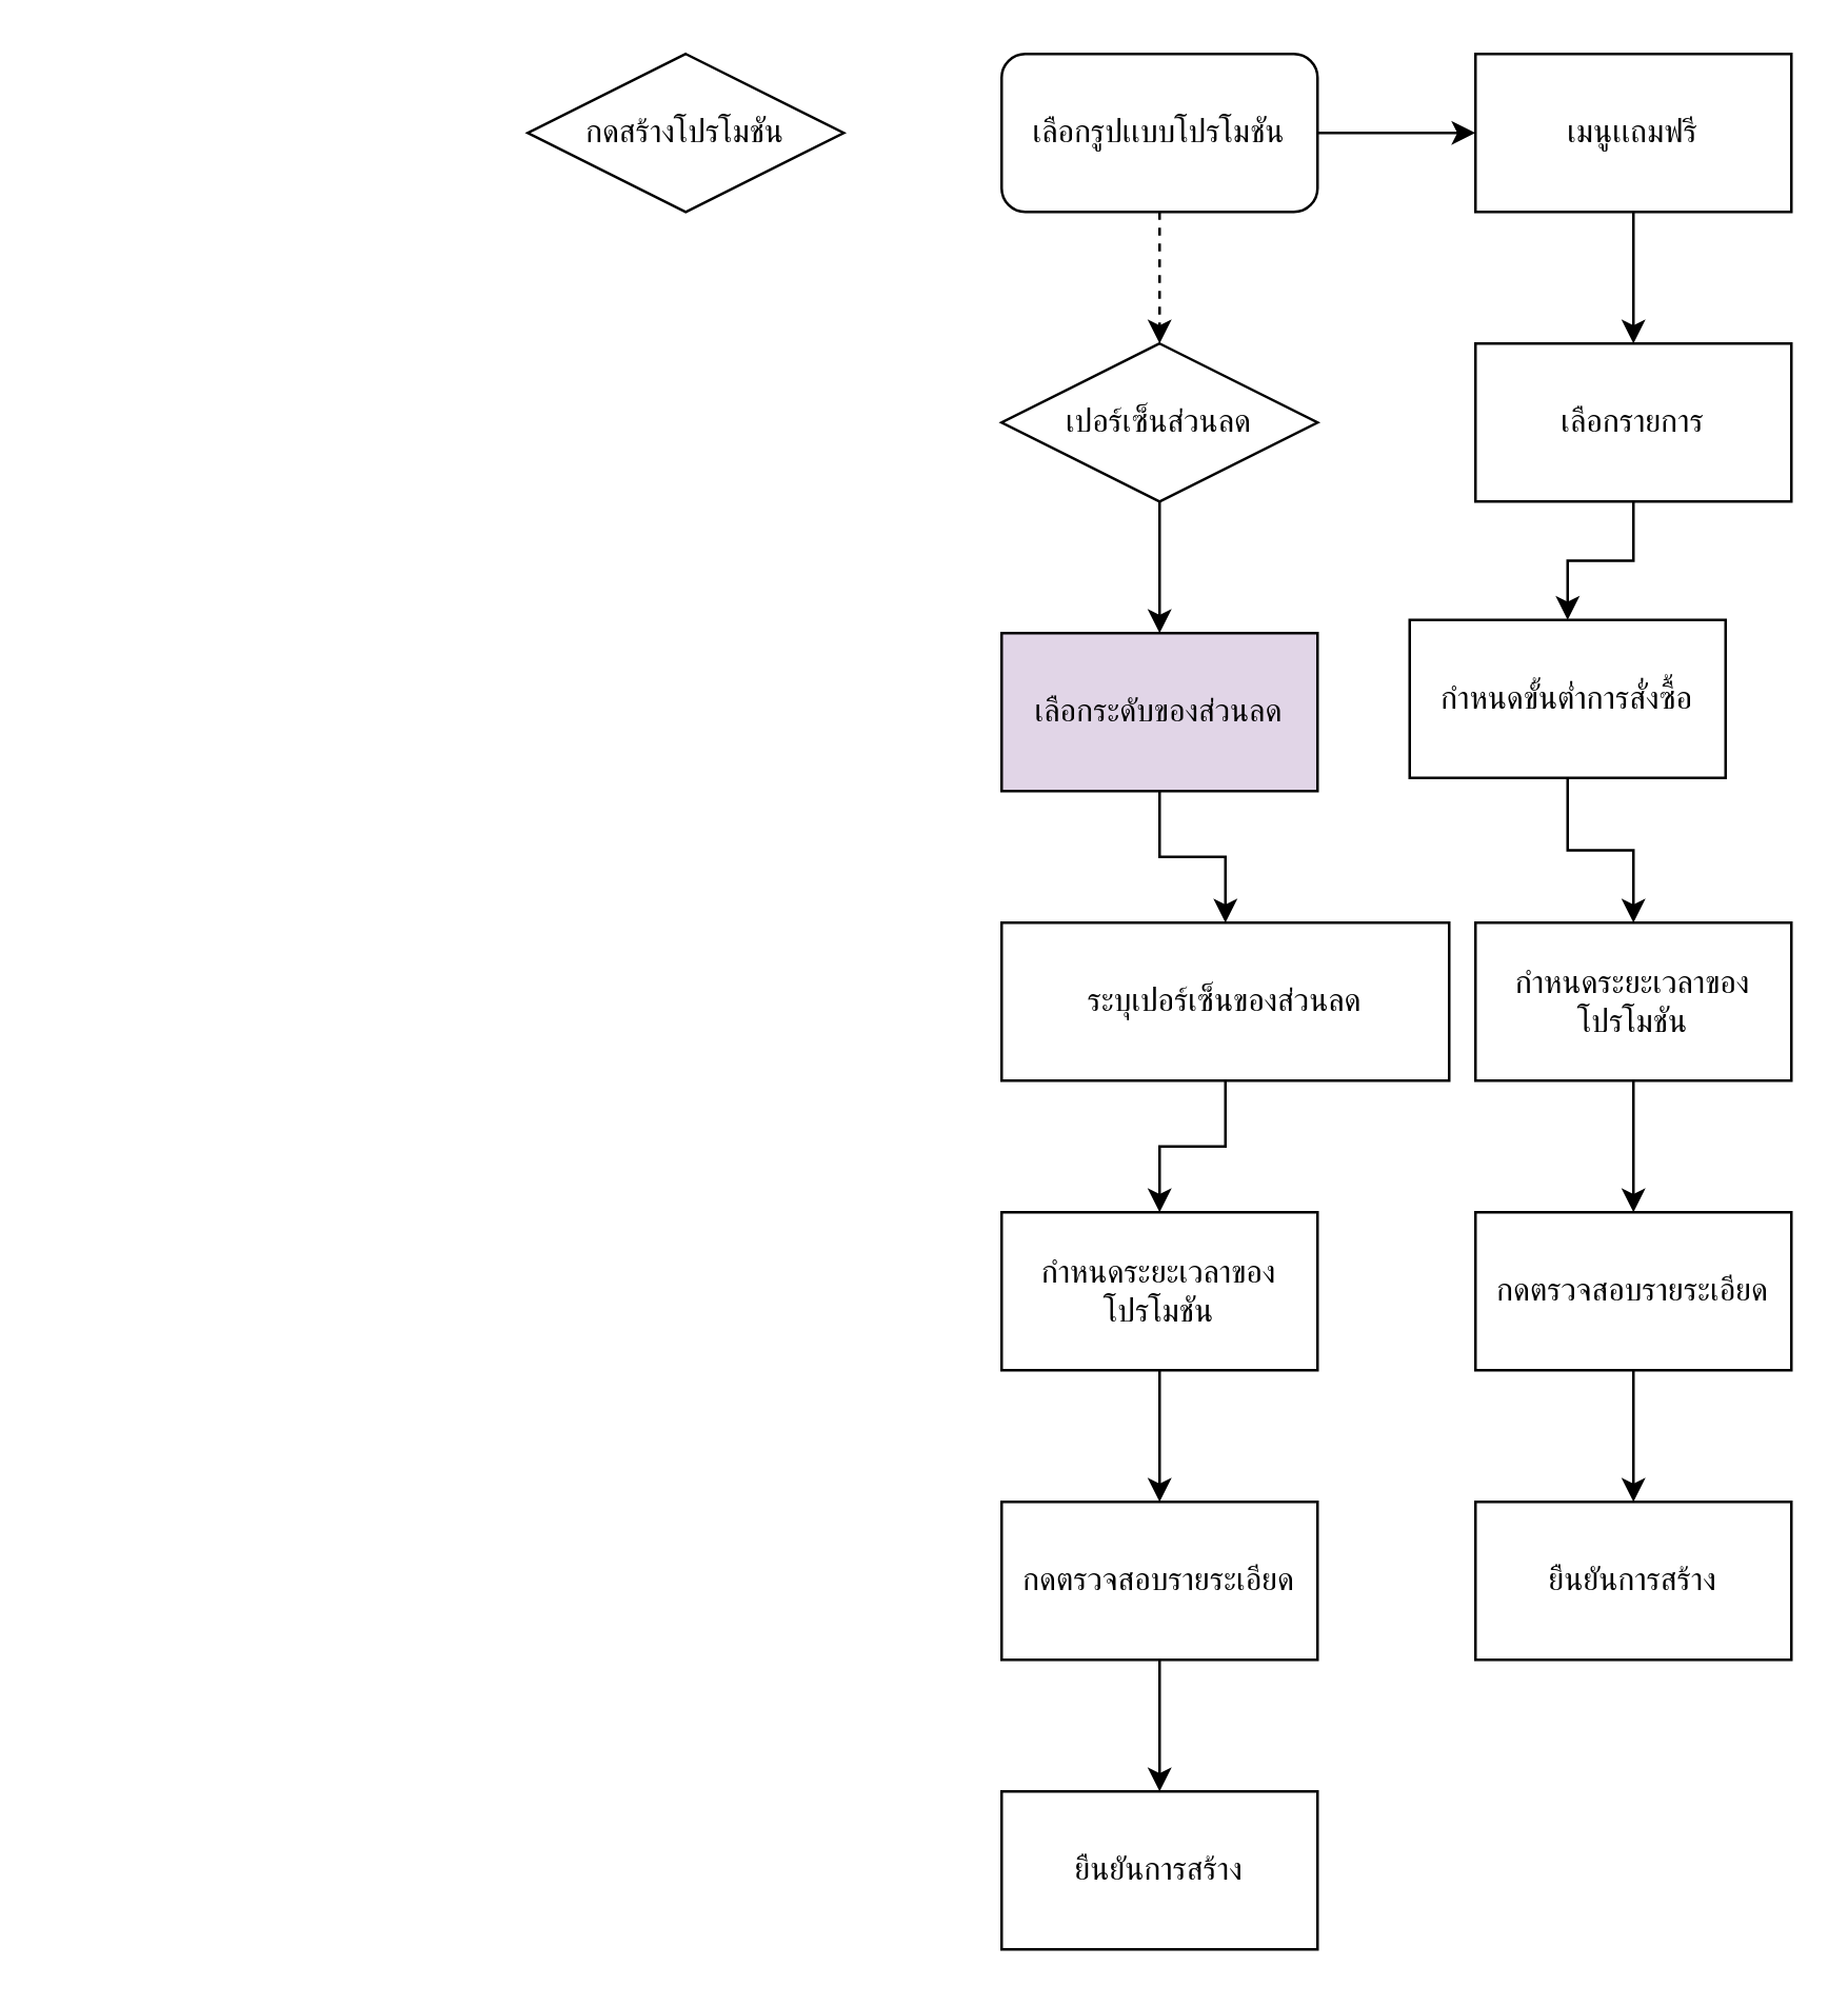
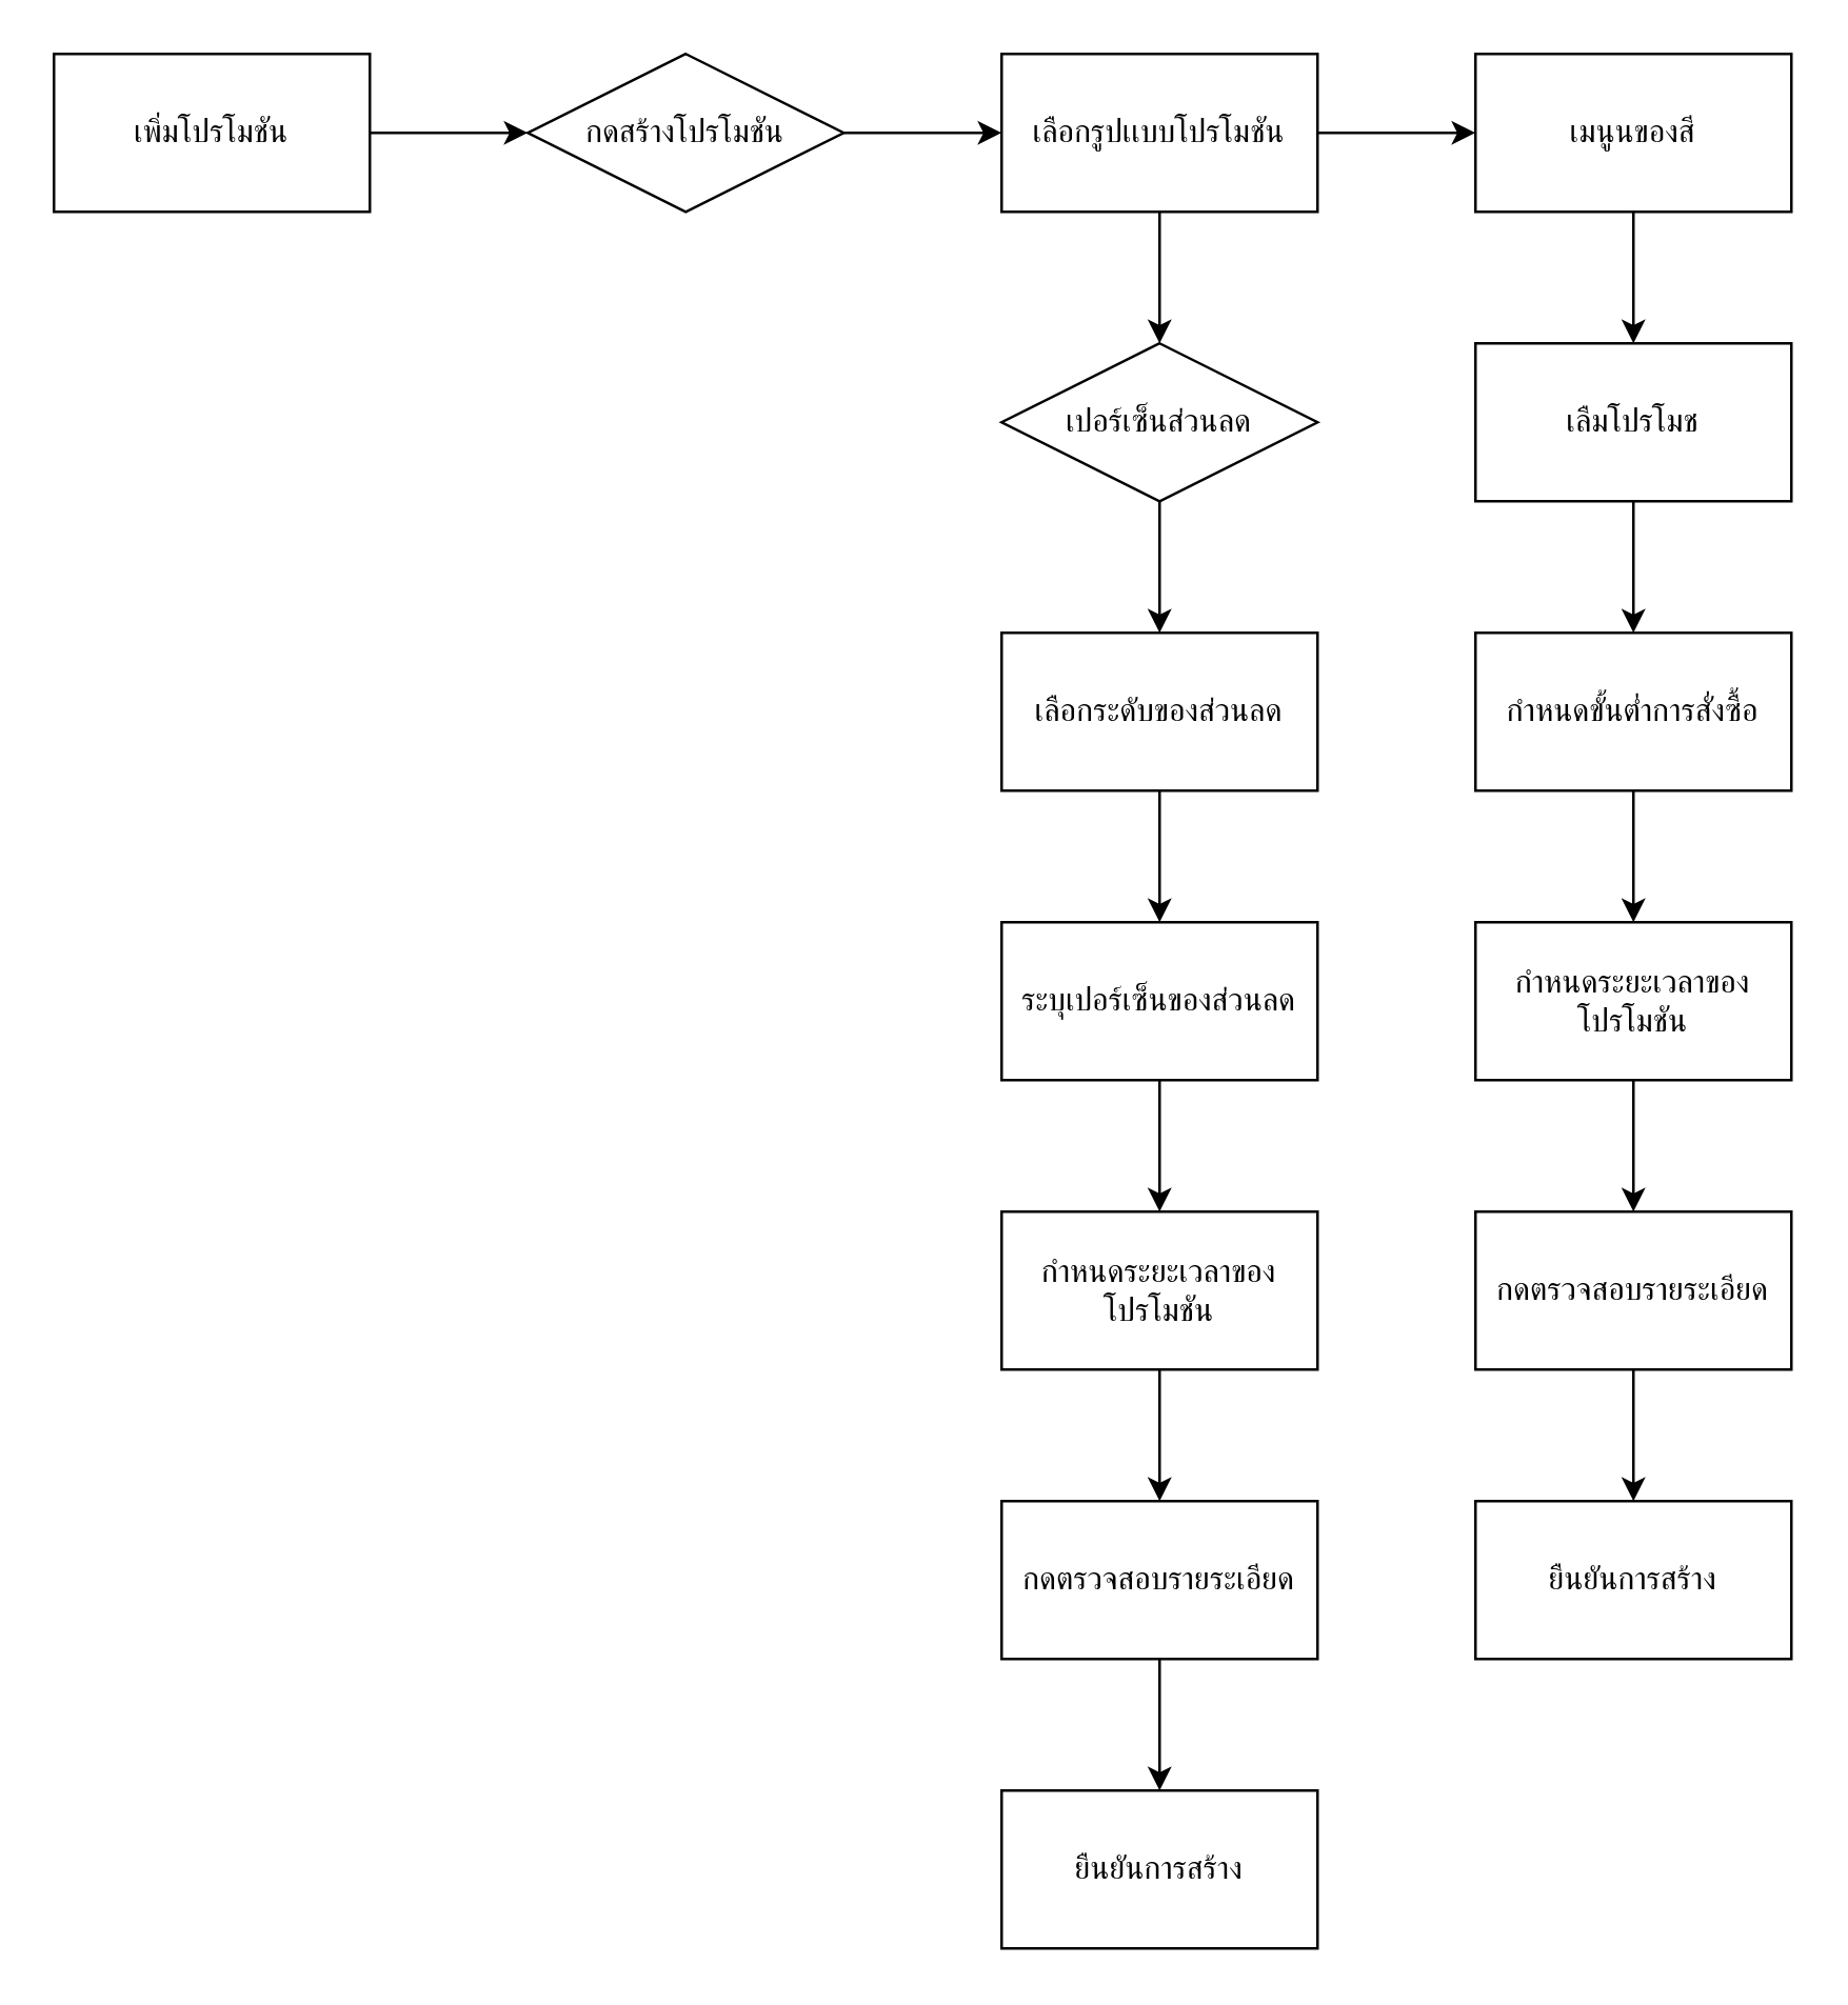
  <mxCell id="0" />
  <mxCell id="1" parent="0" />
+ <mxCell id="2" style="edgeStyle=orthogonalEdgeStyle;rounded=0;orthogonalLoop=1;jettySize=auto;html=1;exitX=1;exitY=0.5;exitDx=0;exitDy=0;entryX=0;entryY=0.5;entryDx=0;entryDy=0;" edge="1" parent="1" source="3" target="5"><mxGeometry relative="1" as="geometry" /></mxCell>
+ <mxCell id="3" value="เพิ่มโปรโมชัน" style="rounded=0;whiteSpace=wrap;html=1;" vertex="1" parent="1"><mxGeometry x="20" y="20" width="120" height="60" as="geometry" /></mxCell>
+ <mxCell id="4" style="edgeStyle=orthogonalEdgeStyle;rounded=0;orthogonalLoop=1;jettySize=auto;html=1;exitX=1;exitY=0.5;exitDx=0;exitDy=0;entryX=0;entryY=0.5;entryDx=0;entryDy=0;" edge="1" parent="1" source="5" target="8"><mxGeometry relative="1" as="geometry" /></mxCell>
  <mxCell id="5" value="กดสร้างโปรโมชัน" style="rhombus;whiteSpace=wrap;html=1;" vertex="1" parent="1"><mxGeometry x="200" y="20" width="120" height="60" as="geometry" /></mxCell>
- <mxCell id="6" style="edgeStyle=orthogonalEdgeStyle;rounded=0;orthogonalLoop=1;jettySize=auto;html=1;exitX=0.5;exitY=1;exitDx=0;exitDy=0;entryX=0.5;entryY=0;entryDx=0;entryDy=0;dashed=1;" edge="1" parent="1" source="8" target="10"><mxGeometry relative="1" as="geometry" /></mxCell>
+ <mxCell id="6" style="edgeStyle=orthogonalEdgeStyle;rounded=0;orthogonalLoop=1;jettySize=auto;html=1;exitX=0.5;exitY=1;exitDx=0;exitDy=0;entryX=0.5;entryY=0;entryDx=0;entryDy=0;" edge="1" parent="1" source="8" target="10"><mxGeometry relative="1" as="geometry" /></mxCell>
  <mxCell id="7" style="edgeStyle=orthogonalEdgeStyle;rounded=0;orthogonalLoop=1;jettySize=auto;html=1;exitX=1;exitY=0.5;exitDx=0;exitDy=0;entryX=0;entryY=0.5;entryDx=0;entryDy=0;" edge="1" parent="1" source="8" target="21"><mxGeometry relative="1" as="geometry" /></mxCell>
- <mxCell id="8" value="เลือกรูปเเบบโปรโมชัน" style="whiteSpace=wrap;html=1;rounded=1;" vertex="1" parent="1"><mxGeometry x="380" y="20" width="120" height="60" as="geometry" /></mxCell>
+ <mxCell id="8" value="เลือกรูปเเบบโปรโมชัน" style="rounded=0;whiteSpace=wrap;html=1;" vertex="1" parent="1"><mxGeometry x="380" y="20" width="120" height="60" as="geometry" /></mxCell>
  <mxCell id="9" style="edgeStyle=orthogonalEdgeStyle;rounded=0;orthogonalLoop=1;jettySize=auto;html=1;exitX=0.5;exitY=1;exitDx=0;exitDy=0;" edge="1" parent="1" source="10"><mxGeometry relative="1" as="geometry"><mxPoint x="440" y="240" as="targetPoint" /></mxGeometry></mxCell>
  <mxCell id="10" value="เปอร์เซ็นส่วนลด" style="rhombus;whiteSpace=wrap;html=1;" vertex="1" parent="1"><mxGeometry x="380" y="130" width="120" height="60" as="geometry" /></mxCell>
  <mxCell id="11" style="edgeStyle=orthogonalEdgeStyle;rounded=0;orthogonalLoop=1;jettySize=auto;html=1;exitX=0.5;exitY=1;exitDx=0;exitDy=0;entryX=0.5;entryY=0;entryDx=0;entryDy=0;" edge="1" parent="1" source="12" target="14"><mxGeometry relative="1" as="geometry" /></mxCell>
- <mxCell id="12" value="เลือกระดับของส่วนลด" style="rounded=0;whiteSpace=wrap;html=1;fillColor=#e1d5e7;" vertex="1" parent="1"><mxGeometry x="380" y="240" width="120" height="60" as="geometry" /></mxCell>
+ <mxCell id="12" value="เลือกระดับของส่วนลด" style="rounded=0;whiteSpace=wrap;html=1;" vertex="1" parent="1"><mxGeometry x="380" y="240" width="120" height="60" as="geometry" /></mxCell>
  <mxCell id="13" style="edgeStyle=orthogonalEdgeStyle;rounded=0;orthogonalLoop=1;jettySize=auto;html=1;exitX=0.5;exitY=1;exitDx=0;exitDy=0;entryX=0.5;entryY=0;entryDx=0;entryDy=0;" edge="1" parent="1" source="14" target="16"><mxGeometry relative="1" as="geometry" /></mxCell>
- <mxCell id="14" value="ระบุเปอร์เซ็นของส่วนลด" style="rounded=0;whiteSpace=wrap;html=1;" vertex="1" parent="1"><mxGeometry x="380" y="350" width="170" height="60" as="geometry" /></mxCell>
+ <mxCell id="14" value="ระบุเปอร์เซ็นของส่วนลด" style="rounded=0;whiteSpace=wrap;html=1;" vertex="1" parent="1"><mxGeometry x="380" y="350" width="120" height="60" as="geometry" /></mxCell>
  <mxCell id="15" style="edgeStyle=orthogonalEdgeStyle;rounded=0;orthogonalLoop=1;jettySize=auto;html=1;exitX=0.5;exitY=1;exitDx=0;exitDy=0;entryX=0.5;entryY=0;entryDx=0;entryDy=0;" edge="1" parent="1" source="16" target="18"><mxGeometry relative="1" as="geometry" /></mxCell>
  <mxCell id="16" value="กำหนดระยะเวลาของโปรโมชัน" style="rounded=0;whiteSpace=wrap;html=1;" vertex="1" parent="1"><mxGeometry x="380" y="460" width="120" height="60" as="geometry" /></mxCell>
  <mxCell id="17" style="edgeStyle=orthogonalEdgeStyle;rounded=0;orthogonalLoop=1;jettySize=auto;html=1;exitX=0.5;exitY=1;exitDx=0;exitDy=0;entryX=0.5;entryY=0;entryDx=0;entryDy=0;" edge="1" parent="1" source="18" target="19"><mxGeometry relative="1" as="geometry" /></mxCell>
  <mxCell id="18" value="กดตรวจสอบรายระเอียด" style="rounded=0;whiteSpace=wrap;html=1;" vertex="1" parent="1"><mxGeometry x="380" y="570" width="120" height="60" as="geometry" /></mxCell>
  <mxCell id="19" value="ยืนยันการสร้าง" style="rounded=0;whiteSpace=wrap;html=1;" vertex="1" parent="1"><mxGeometry x="380" y="680" width="120" height="60" as="geometry" /></mxCell>
  <mxCell id="20" style="edgeStyle=orthogonalEdgeStyle;rounded=0;orthogonalLoop=1;jettySize=auto;html=1;exitX=0.5;exitY=1;exitDx=0;exitDy=0;entryX=0.5;entryY=0;entryDx=0;entryDy=0;" edge="1" parent="1" source="21" target="23"><mxGeometry relative="1" as="geometry" /></mxCell>
- <mxCell id="21" value="เมนูเเถมฟรี" style="rounded=0;whiteSpace=wrap;html=1;" vertex="1" parent="1"><mxGeometry x="560" y="20" width="120" height="60" as="geometry" /></mxCell>
+ <mxCell id="21" value="เมนูนของสี" style="rounded=0;whiteSpace=wrap;html=1;" vertex="1" parent="1"><mxGeometry x="560" y="20" width="120" height="60" as="geometry" /></mxCell>
  <mxCell id="22" style="edgeStyle=orthogonalEdgeStyle;rounded=0;orthogonalLoop=1;jettySize=auto;html=1;exitX=0.5;exitY=1;exitDx=0;exitDy=0;entryX=0.5;entryY=0;entryDx=0;entryDy=0;" edge="1" parent="1" source="23" target="25"><mxGeometry relative="1" as="geometry" /></mxCell>
- <mxCell id="23" value="เลือกรายการ" style="rounded=0;whiteSpace=wrap;html=1;" vertex="1" parent="1"><mxGeometry x="560" y="130" width="120" height="60" as="geometry" /></mxCell>
+ <mxCell id="23" value="เลืมโปรโมช" style="rounded=0;whiteSpace=wrap;html=1;" vertex="1" parent="1"><mxGeometry x="560" y="130" width="120" height="60" as="geometry" /></mxCell>
  <mxCell id="24" style="edgeStyle=orthogonalEdgeStyle;rounded=0;orthogonalLoop=1;jettySize=auto;html=1;exitX=0.5;exitY=1;exitDx=0;exitDy=0;entryX=0.5;entryY=0;entryDx=0;entryDy=0;" edge="1" parent="1" source="25" target="27"><mxGeometry relative="1" as="geometry" /></mxCell>
- <mxCell id="25" value="กำหนดขั้นต่ำการสั่งซื้อ" style="rounded=0;whiteSpace=wrap;html=1;" vertex="1" parent="1"><mxGeometry x="535" y="235" width="120" height="60" as="geometry" /></mxCell>
+ <mxCell id="25" value="กำหนดขั้นต่ำการสั่งซื้อ" style="rounded=0;whiteSpace=wrap;html=1;" vertex="1" parent="1"><mxGeometry x="560" y="240" width="120" height="60" as="geometry" /></mxCell>
  <mxCell id="26" style="edgeStyle=orthogonalEdgeStyle;rounded=0;orthogonalLoop=1;jettySize=auto;html=1;exitX=0.5;exitY=1;exitDx=0;exitDy=0;entryX=0.5;entryY=0;entryDx=0;entryDy=0;" edge="1" parent="1" source="27" target="29"><mxGeometry relative="1" as="geometry" /></mxCell>
  <mxCell id="27" value="กำหนดระยะเวลาของโปรโมชัน" style="rounded=0;whiteSpace=wrap;html=1;" vertex="1" parent="1"><mxGeometry x="560" y="350" width="120" height="60" as="geometry" /></mxCell>
  <mxCell id="28" style="edgeStyle=orthogonalEdgeStyle;rounded=0;orthogonalLoop=1;jettySize=auto;html=1;exitX=0.5;exitY=1;exitDx=0;exitDy=0;entryX=0.5;entryY=0;entryDx=0;entryDy=0;" edge="1" parent="1" source="29" target="30"><mxGeometry relative="1" as="geometry" /></mxCell>
  <mxCell id="29" value="กดตรวจสอบรายระเอียด" style="rounded=0;whiteSpace=wrap;html=1;" vertex="1" parent="1"><mxGeometry x="560" y="460" width="120" height="60" as="geometry" /></mxCell>
  <mxCell id="30" value="ยืนยันการสร้าง" style="rounded=0;whiteSpace=wrap;html=1;" vertex="1" parent="1"><mxGeometry x="560" y="570" width="120" height="60" as="geometry" /></mxCell>
